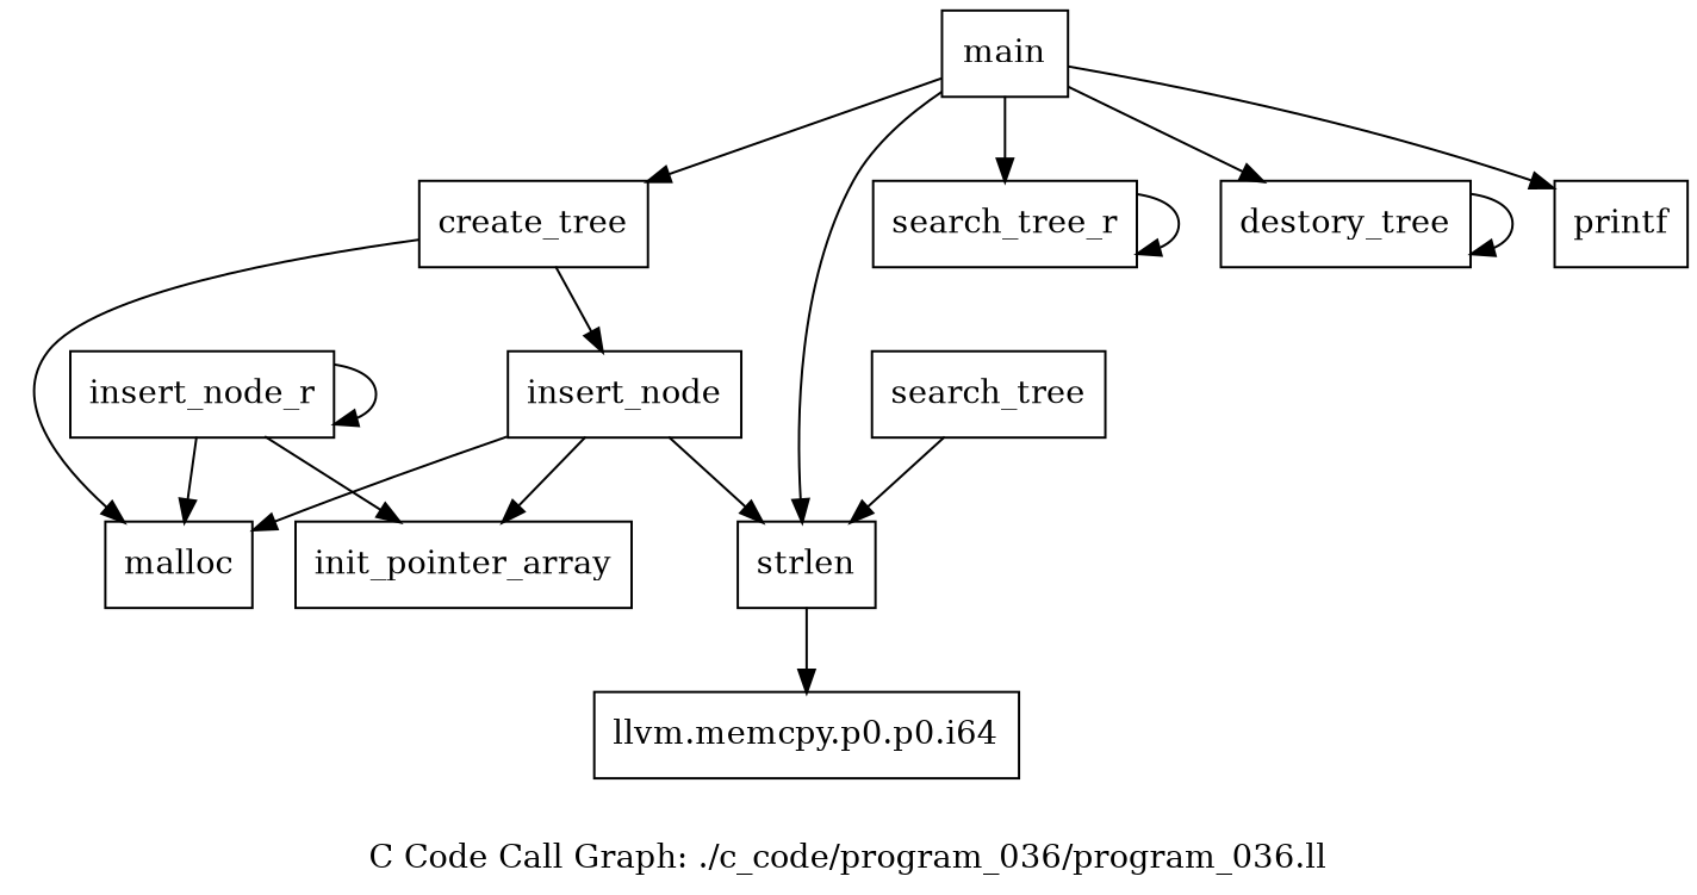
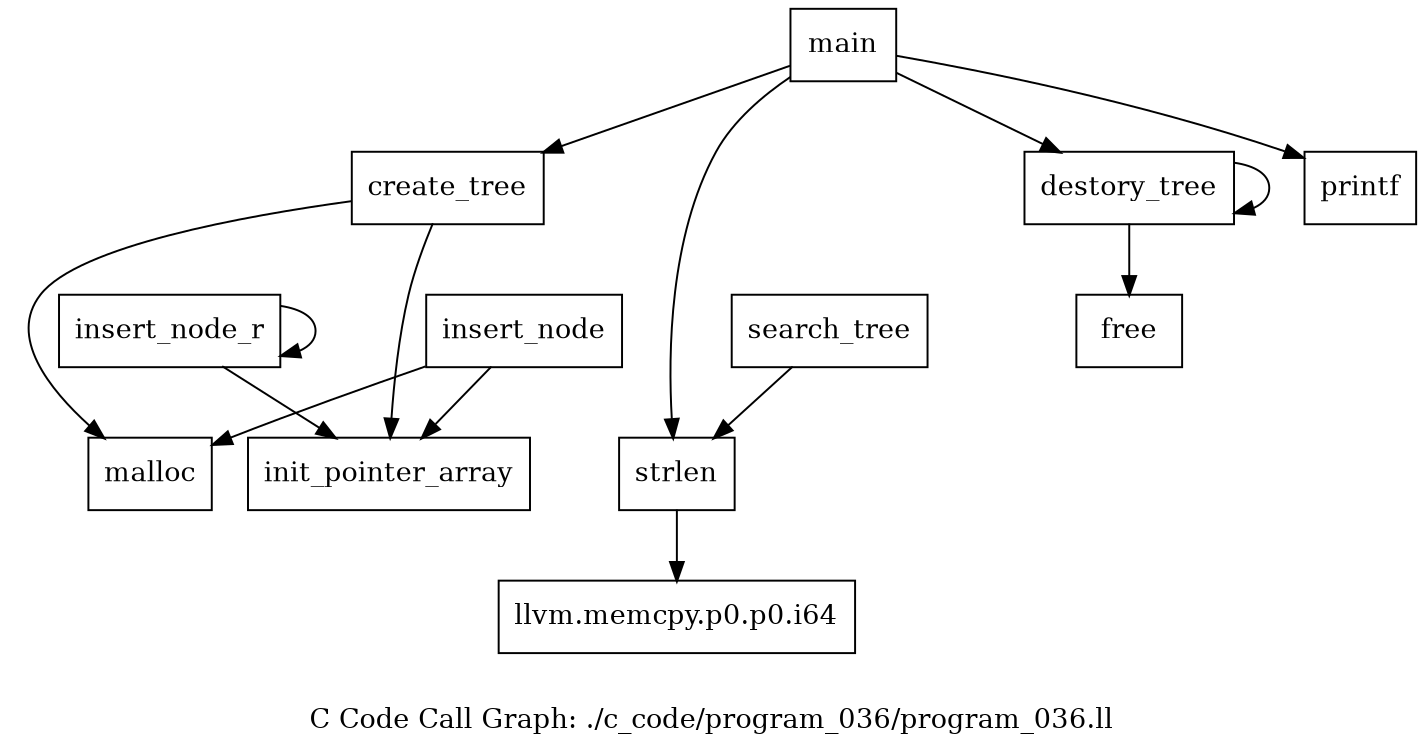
  digraph {
    label="C Code Call Graph: ./c_code/program_036/program_036.ll"
    node [shape=record]
    n1 [label="{init_pointer_array}"]
    n2 [label="{create_tree}"]
    n3 [label="{malloc}"]
    n4 [label="{insert_node}"]
    n5 [label="{strlen}"]
    n6 [label="{llvm.memcpy.p0.p0.i64}"]
    n7 [label="{insert_node_r}"]
    n8 [label="{search_tree}"]
-   n9 [label="{search_tree_r}"]
    n10 [label="{destory_tree}"]
+   n11 [label="{free}"]
    n12 [label="{main}"]
    n13 [label="{printf}"]
-   n2 -> n4
+   n2 -> n1
    n2 -> n3
    n4 -> n1
    n4 -> n3
-   n4 -> n5
    n5 -> n6
    n7 -> n1
-   n7 -> n3
    n7 -> n7
    n8 -> n5
-   n9 -> n9
    n10 -> n10
+   n10 -> n11
    n12 -> n2
    n12 -> n5
-   n12 -> n9
    n12 -> n10
    n12 -> n13
  }
